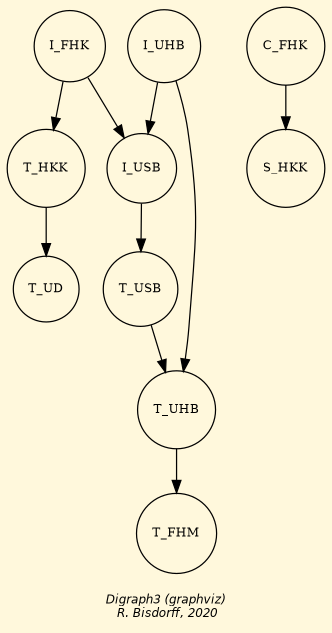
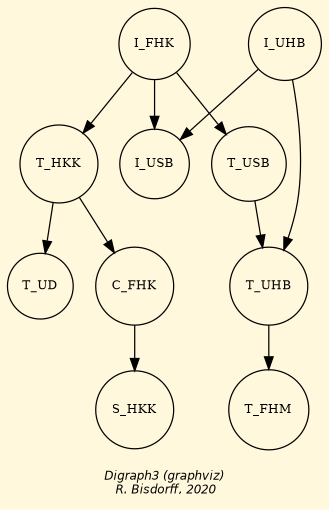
  digraph {
    bgcolor=cornsilk
    fontname="Helvetica-Oblique"
    fontsize=10
    label="\nDigraph3 (graphviz)\n R. Bisdorff, 2020"
    ordering=out
    node [fontsize=10 shape=circle]
    edge [color=black style="setlinewidth(1)"]
    n1 [label=I_FHK]
    n2 [label=T_HKK]
    n3 [label=I_USB]
    n4 [label=T_UD]
    n5 [label=I_UHB]
    n6 [label=C_FHK]
    n7 [label=T_USB]
    n8 [label=S_HKK]
    n9 [label=T_UHB]
    n10 [label=T_FHM]
    subgraph sub_1 {
      rank=0
      n1
    }
    subgraph sub_2 {
      rank=1
      n2
      n3
    }
    subgraph sub_3 {
      rank=2
      n4
      n5
      n6
    }
    subgraph sub_4 {
      rank=3
      n7
      n8
    }
    subgraph sub_5 {
      rank=4
      n9
    }
    subgraph sub_6 {
      rank=5
      n10
    }
    n1 -> n2
    n1 -> n3
    n2 -> n4
-   n3 -> n7
+   n2 -> n6
+   n1 -> n7
    n5 -> n3
    n5 -> n9
    n6 -> n8
    n7 -> n9
    n9 -> n10
  }
